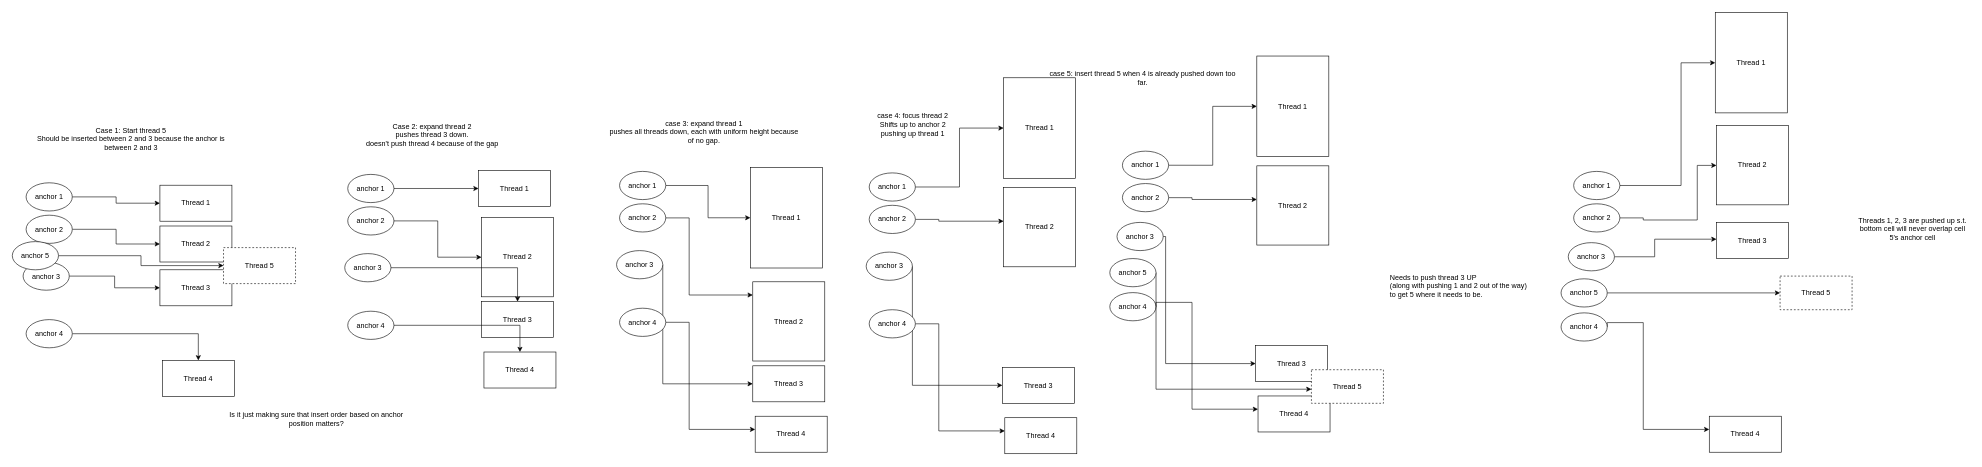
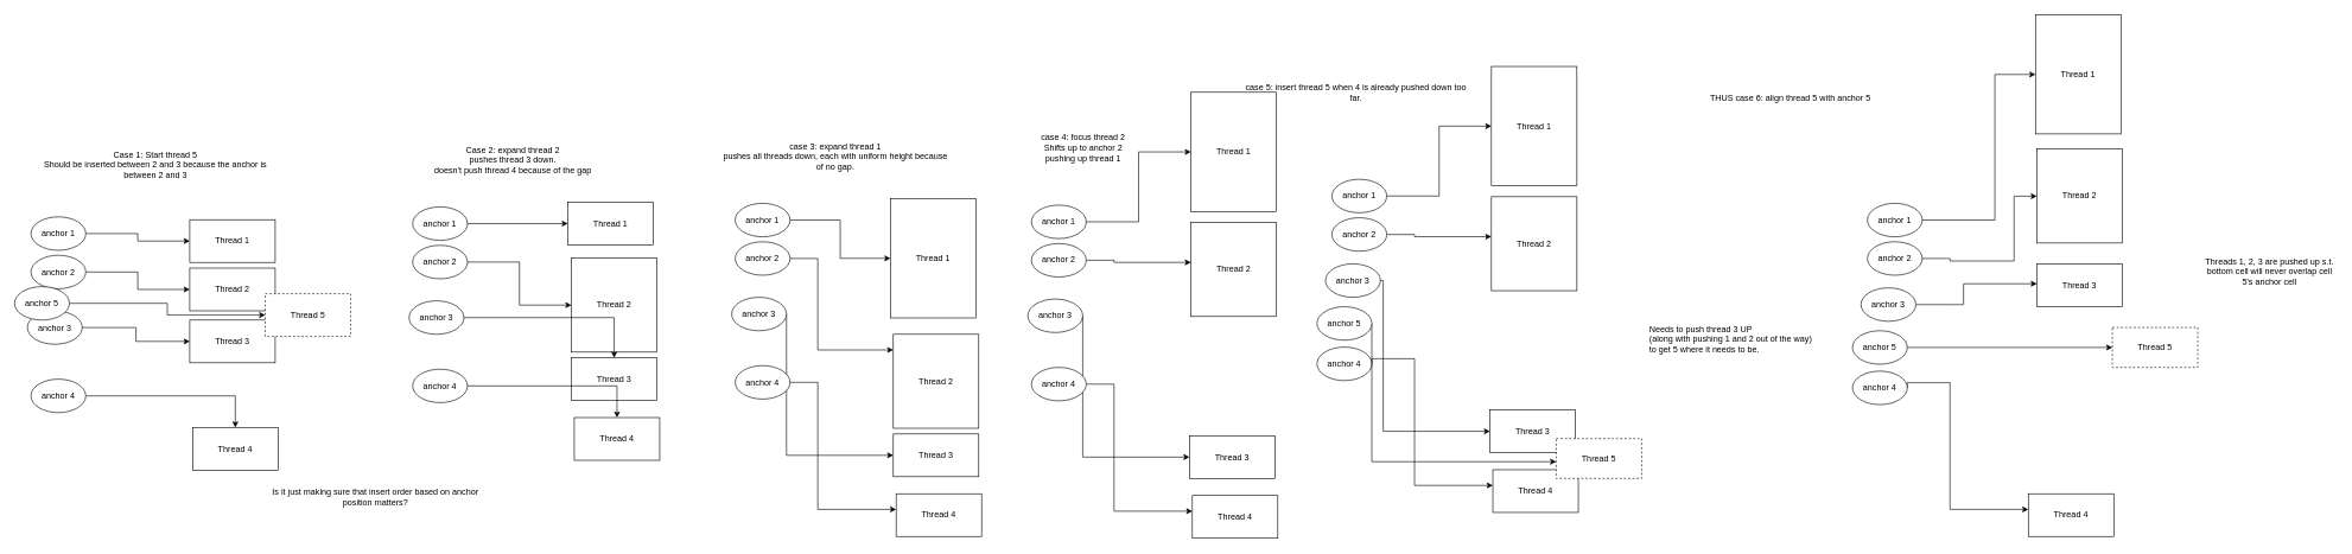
  <mxCell id="0" />
  <mxCell id="1" parent="0" />
  <mxCell id="2" value="Thread 1" style="rounded=0;whiteSpace=wrap;html=1;" vertex="1" parent="1"><mxGeometry x="266" y="308" width="120" height="60" as="geometry" /></mxCell>
  <mxCell id="3" value="Thread 2" style="rounded=0;whiteSpace=wrap;html=1;" vertex="1" parent="1"><mxGeometry x="266" y="376" width="120" height="60" as="geometry" /></mxCell>
  <mxCell id="4" value="Thread 3" style="rounded=0;whiteSpace=wrap;html=1;" vertex="1" parent="1"><mxGeometry x="266" y="449" width="120" height="60" as="geometry" /></mxCell>
  <mxCell id="5" value="Thread 4" style="rounded=0;whiteSpace=wrap;html=1;" vertex="1" parent="1"><mxGeometry x="270" y="600" width="120" height="60" as="geometry" /></mxCell>
  <mxCell id="6" style="edgeStyle=orthogonalEdgeStyle;rounded=0;orthogonalLoop=1;jettySize=auto;html=1;exitX=1;exitY=0.5;exitDx=0;exitDy=0;" edge="1" parent="1" source="7" target="2"><mxGeometry relative="1" as="geometry" /></mxCell>
  <mxCell id="7" value="anchor 1" style="ellipse;whiteSpace=wrap;html=1;" vertex="1" parent="1"><mxGeometry x="43" y="304" width="77" height="47" as="geometry" /></mxCell>
  <mxCell id="8" style="edgeStyle=orthogonalEdgeStyle;rounded=0;orthogonalLoop=1;jettySize=auto;html=1;exitX=1;exitY=0.5;exitDx=0;exitDy=0;" edge="1" parent="1" source="9" target="3"><mxGeometry relative="1" as="geometry" /></mxCell>
  <mxCell id="9" value="anchor 2" style="ellipse;whiteSpace=wrap;html=1;" vertex="1" parent="1"><mxGeometry x="43" y="358" width="77" height="47" as="geometry" /></mxCell>
  <mxCell id="10" style="edgeStyle=orthogonalEdgeStyle;rounded=0;orthogonalLoop=1;jettySize=auto;html=1;exitX=1;exitY=0.5;exitDx=0;exitDy=0;" edge="1" parent="1" source="11" target="4"><mxGeometry relative="1" as="geometry" /></mxCell>
  <mxCell id="11" value="anchor 3" style="ellipse;whiteSpace=wrap;html=1;" vertex="1" parent="1"><mxGeometry x="38" y="436" width="77" height="47" as="geometry" /></mxCell>
  <mxCell id="12" style="edgeStyle=orthogonalEdgeStyle;rounded=0;orthogonalLoop=1;jettySize=auto;html=1;exitX=1;exitY=0.5;exitDx=0;exitDy=0;" edge="1" parent="1" source="13" target="5"><mxGeometry relative="1" as="geometry" /></mxCell>
  <mxCell id="13" value="anchor 4" style="ellipse;whiteSpace=wrap;html=1;" vertex="1" parent="1"><mxGeometry x="43" y="532" width="77" height="47" as="geometry" /></mxCell>
  <mxCell id="14" value="Thread 5" style="rounded=0;whiteSpace=wrap;html=1;dashed=1;" vertex="1" parent="1"><mxGeometry x="372" y="412" width="120" height="60" as="geometry" /></mxCell>
  <mxCell id="15" style="edgeStyle=orthogonalEdgeStyle;rounded=0;orthogonalLoop=1;jettySize=auto;html=1;exitX=1;exitY=0.5;exitDx=0;exitDy=0;entryX=0;entryY=0.5;entryDx=0;entryDy=0;" edge="1" parent="1" source="16" target="14"><mxGeometry relative="1" as="geometry" /></mxCell>
  <mxCell id="16" value="anchor 5" style="ellipse;whiteSpace=wrap;html=1;" vertex="1" parent="1"><mxGeometry x="20" y="402" width="77" height="47" as="geometry" /></mxCell>
  <mxCell id="17" value="Case 1: Start thread 5&lt;br&gt;Should be inserted between 2 and 3 because the anchor is between 2 and 3" style="text;html=1;strokeColor=none;fillColor=none;align=center;verticalAlign=middle;whiteSpace=wrap;rounded=0;dashed=1;" vertex="1" parent="1"><mxGeometry x="58" y="191" width="320" height="80" as="geometry" /></mxCell>
  <mxCell id="18" value="Thread 1" style="rounded=0;whiteSpace=wrap;html=1;" vertex="1" parent="1"><mxGeometry x="797" y="283.5" width="120" height="60" as="geometry" /></mxCell>
  <mxCell id="19" value="Thread 2" style="rounded=0;whiteSpace=wrap;html=1;" vertex="1" parent="1"><mxGeometry x="802" y="362" width="120" height="132" as="geometry" /></mxCell>
  <mxCell id="20" value="Thread 3" style="rounded=0;whiteSpace=wrap;html=1;" vertex="1" parent="1"><mxGeometry x="802" y="502" width="120" height="60" as="geometry" /></mxCell>
  <mxCell id="21" value="Thread 4" style="rounded=0;whiteSpace=wrap;html=1;" vertex="1" parent="1"><mxGeometry x="806" y="586" width="120" height="60" as="geometry" /></mxCell>
  <mxCell id="22" style="edgeStyle=orthogonalEdgeStyle;rounded=0;orthogonalLoop=1;jettySize=auto;html=1;exitX=1;exitY=0.5;exitDx=0;exitDy=0;" edge="1" parent="1" source="23" target="18"><mxGeometry relative="1" as="geometry" /></mxCell>
  <mxCell id="23" value="anchor 1" style="ellipse;whiteSpace=wrap;html=1;" vertex="1" parent="1"><mxGeometry x="579" y="290" width="77" height="47" as="geometry" /></mxCell>
  <mxCell id="24" style="edgeStyle=orthogonalEdgeStyle;rounded=0;orthogonalLoop=1;jettySize=auto;html=1;exitX=1;exitY=0.5;exitDx=0;exitDy=0;" edge="1" parent="1" source="25" target="19"><mxGeometry relative="1" as="geometry" /></mxCell>
  <mxCell id="25" value="anchor 2" style="ellipse;whiteSpace=wrap;html=1;" vertex="1" parent="1"><mxGeometry x="579" y="344" width="77" height="47" as="geometry" /></mxCell>
  <mxCell id="26" style="edgeStyle=orthogonalEdgeStyle;rounded=0;orthogonalLoop=1;jettySize=auto;html=1;exitX=1;exitY=0.5;exitDx=0;exitDy=0;" edge="1" parent="1" source="27" target="20"><mxGeometry relative="1" as="geometry" /></mxCell>
  <mxCell id="27" value="anchor 3" style="ellipse;whiteSpace=wrap;html=1;" vertex="1" parent="1"><mxGeometry x="574" y="422" width="77" height="47" as="geometry" /></mxCell>
  <mxCell id="28" style="edgeStyle=orthogonalEdgeStyle;rounded=0;orthogonalLoop=1;jettySize=auto;html=1;exitX=1;exitY=0.5;exitDx=0;exitDy=0;" edge="1" parent="1" source="29" target="21"><mxGeometry relative="1" as="geometry" /></mxCell>
  <mxCell id="29" value="anchor 4" style="ellipse;whiteSpace=wrap;html=1;" vertex="1" parent="1"><mxGeometry x="579" y="518" width="77" height="47" as="geometry" /></mxCell>
  <mxCell id="30" value="Case 2: expand thread 2&lt;br&gt;pushes thread 3 down.&lt;br&gt;doesn't push thread 4 because of the gap" style="text;html=1;strokeColor=none;fillColor=none;align=center;verticalAlign=middle;whiteSpace=wrap;rounded=0;dashed=1;" vertex="1" parent="1"><mxGeometry x="560" y="185" width="320" height="80" as="geometry" /></mxCell>
  <mxCell id="31" value="Thread 1" style="rounded=0;whiteSpace=wrap;html=1;" vertex="1" parent="1"><mxGeometry x="1250" y="278.5" width="120" height="167.5" as="geometry" /></mxCell>
  <mxCell id="32" value="Thread 2" style="rounded=0;whiteSpace=wrap;html=1;" vertex="1" parent="1"><mxGeometry x="1254" y="469" width="120" height="132" as="geometry" /></mxCell>
  <mxCell id="33" value="Thread 3" style="rounded=0;whiteSpace=wrap;html=1;" vertex="1" parent="1"><mxGeometry x="1254" y="609" width="120" height="60" as="geometry" /></mxCell>
  <mxCell id="34" value="Thread 4" style="rounded=0;whiteSpace=wrap;html=1;" vertex="1" parent="1"><mxGeometry x="1258" y="693" width="120" height="60" as="geometry" /></mxCell>
  <mxCell id="35" style="edgeStyle=orthogonalEdgeStyle;rounded=0;orthogonalLoop=1;jettySize=auto;html=1;exitX=1;exitY=0.5;exitDx=0;exitDy=0;" edge="1" parent="1" source="36" target="31"><mxGeometry relative="1" as="geometry" /></mxCell>
  <mxCell id="36" value="anchor 1" style="ellipse;whiteSpace=wrap;html=1;" vertex="1" parent="1"><mxGeometry x="1032" y="285" width="77" height="47" as="geometry" /></mxCell>
  <mxCell id="37" style="edgeStyle=orthogonalEdgeStyle;rounded=0;orthogonalLoop=1;jettySize=auto;html=1;exitX=1;exitY=0.5;exitDx=0;exitDy=0;" edge="1" parent="1" source="38" target="32"><mxGeometry relative="1" as="geometry"><Array as="points"><mxPoint x="1148" y="363" /><mxPoint x="1148" y="491" /></Array></mxGeometry></mxCell>
  <mxCell id="38" value="anchor 2" style="ellipse;whiteSpace=wrap;html=1;" vertex="1" parent="1"><mxGeometry x="1032" y="339" width="77" height="47" as="geometry" /></mxCell>
  <mxCell id="39" style="edgeStyle=orthogonalEdgeStyle;rounded=0;orthogonalLoop=1;jettySize=auto;html=1;exitX=1;exitY=0.5;exitDx=0;exitDy=0;" edge="1" parent="1" source="40" target="33"><mxGeometry relative="1" as="geometry"><Array as="points"><mxPoint x="1104" y="639" /></Array></mxGeometry></mxCell>
  <mxCell id="40" value="anchor 3" style="ellipse;whiteSpace=wrap;html=1;" vertex="1" parent="1"><mxGeometry x="1027" y="417" width="77" height="47" as="geometry" /></mxCell>
  <mxCell id="41" style="edgeStyle=orthogonalEdgeStyle;rounded=0;orthogonalLoop=1;jettySize=auto;html=1;exitX=1;exitY=0.5;exitDx=0;exitDy=0;" edge="1" parent="1" source="42" target="34"><mxGeometry relative="1" as="geometry"><Array as="points"><mxPoint x="1148" y="537" /><mxPoint x="1148" y="715" /></Array></mxGeometry></mxCell>
  <mxCell id="42" value="anchor 4" style="ellipse;whiteSpace=wrap;html=1;" vertex="1" parent="1"><mxGeometry x="1032" y="513" width="77" height="47" as="geometry" /></mxCell>
  <mxCell id="43" value="case 3: expand thread 1&lt;br&gt;pushes all threads down, each with uniform height because of no gap." style="text;html=1;strokeColor=none;fillColor=none;align=center;verticalAlign=middle;whiteSpace=wrap;rounded=0;dashed=1;" vertex="1" parent="1"><mxGeometry x="1013" y="180" width="320" height="80" as="geometry" /></mxCell>
  <mxCell id="44" value="Is it just making sure that insert order based on anchor position matters?" style="text;html=1;strokeColor=none;fillColor=none;align=center;verticalAlign=middle;whiteSpace=wrap;rounded=0;dashed=1;" vertex="1" parent="1"><mxGeometry x="380" y="658" width="294" height="79" as="geometry" /></mxCell>
  <mxCell id="45" value="case 4: focus thread 2&lt;br&gt;Shifts up to anchor 2&lt;br&gt;pushing up thread 1" style="text;html=1;strokeColor=none;fillColor=none;align=center;verticalAlign=middle;whiteSpace=wrap;rounded=0;dashed=1;" vertex="1" parent="1"><mxGeometry x="1361" y="167" width="320" height="80" as="geometry" /></mxCell>
  <mxCell id="46" value="Thread 1" style="rounded=0;whiteSpace=wrap;html=1;" vertex="1" parent="1"><mxGeometry x="1672" y="129" width="120" height="167.5" as="geometry" /></mxCell>
  <mxCell id="47" value="Thread 2" style="rounded=0;whiteSpace=wrap;html=1;" vertex="1" parent="1"><mxGeometry x="1672" y="312" width="120" height="132" as="geometry" /></mxCell>
  <mxCell id="48" value="Thread 3" style="rounded=0;whiteSpace=wrap;html=1;" vertex="1" parent="1"><mxGeometry x="1670" y="611.5" width="120" height="60" as="geometry" /></mxCell>
  <mxCell id="49" value="Thread 4" style="rounded=0;whiteSpace=wrap;html=1;" vertex="1" parent="1"><mxGeometry x="1674" y="695.5" width="120" height="60" as="geometry" /></mxCell>
  <mxCell id="50" style="edgeStyle=orthogonalEdgeStyle;rounded=0;orthogonalLoop=1;jettySize=auto;html=1;exitX=1;exitY=0.5;exitDx=0;exitDy=0;" edge="1" parent="1" source="51" target="46"><mxGeometry relative="1" as="geometry" /></mxCell>
  <mxCell id="51" value="anchor 1" style="ellipse;whiteSpace=wrap;html=1;" vertex="1" parent="1"><mxGeometry x="1448" y="287.5" width="77" height="47" as="geometry" /></mxCell>
  <mxCell id="52" style="edgeStyle=orthogonalEdgeStyle;rounded=0;orthogonalLoop=1;jettySize=auto;html=1;exitX=1;exitY=0.5;exitDx=0;exitDy=0;" edge="1" parent="1" source="53" target="47"><mxGeometry relative="1" as="geometry"><Array as="points"><mxPoint x="1564" y="365" /><mxPoint x="1564" y="368" /></Array></mxGeometry></mxCell>
  <mxCell id="53" value="anchor 2" style="ellipse;whiteSpace=wrap;html=1;" vertex="1" parent="1"><mxGeometry x="1448" y="341.5" width="77" height="47" as="geometry" /></mxCell>
  <mxCell id="54" style="edgeStyle=orthogonalEdgeStyle;rounded=0;orthogonalLoop=1;jettySize=auto;html=1;exitX=1;exitY=0.5;exitDx=0;exitDy=0;" edge="1" parent="1" source="55" target="48"><mxGeometry relative="1" as="geometry"><Array as="points"><mxPoint x="1520" y="641.5" /></Array></mxGeometry></mxCell>
  <mxCell id="55" value="anchor 3" style="ellipse;whiteSpace=wrap;html=1;" vertex="1" parent="1"><mxGeometry x="1443" y="419.5" width="77" height="47" as="geometry" /></mxCell>
  <mxCell id="56" style="edgeStyle=orthogonalEdgeStyle;rounded=0;orthogonalLoop=1;jettySize=auto;html=1;exitX=1;exitY=0.5;exitDx=0;exitDy=0;" edge="1" parent="1" source="57" target="49"><mxGeometry relative="1" as="geometry"><Array as="points"><mxPoint x="1564" y="539.5" /><mxPoint x="1564" y="717.5" /></Array></mxGeometry></mxCell>
  <mxCell id="57" value="anchor 4" style="ellipse;whiteSpace=wrap;html=1;" vertex="1" parent="1"><mxGeometry x="1448" y="515.5" width="77" height="47" as="geometry" /></mxCell>
  <mxCell id="58" value="Thread 1" style="rounded=0;whiteSpace=wrap;html=1;" vertex="1" parent="1"><mxGeometry x="2094" y="92.75" width="120" height="167.5" as="geometry" /></mxCell>
  <mxCell id="59" value="Thread 2" style="rounded=0;whiteSpace=wrap;html=1;" vertex="1" parent="1"><mxGeometry x="2094" y="275.75" width="120" height="132" as="geometry" /></mxCell>
  <mxCell id="60" value="Thread 3" style="rounded=0;whiteSpace=wrap;html=1;" vertex="1" parent="1"><mxGeometry x="2092" y="575.25" width="120" height="60" as="geometry" /></mxCell>
  <mxCell id="61" value="Thread 4" style="rounded=0;whiteSpace=wrap;html=1;" vertex="1" parent="1"><mxGeometry x="2096" y="659.25" width="120" height="60" as="geometry" /></mxCell>
  <mxCell id="62" style="edgeStyle=orthogonalEdgeStyle;rounded=0;orthogonalLoop=1;jettySize=auto;html=1;exitX=1;exitY=0.5;exitDx=0;exitDy=0;" edge="1" parent="1" source="63" target="58"><mxGeometry relative="1" as="geometry" /></mxCell>
  <mxCell id="63" value="anchor 1" style="ellipse;whiteSpace=wrap;html=1;" vertex="1" parent="1"><mxGeometry x="1870" y="251.25" width="77" height="47" as="geometry" /></mxCell>
  <mxCell id="64" style="edgeStyle=orthogonalEdgeStyle;rounded=0;orthogonalLoop=1;jettySize=auto;html=1;exitX=1;exitY=0.5;exitDx=0;exitDy=0;" edge="1" parent="1" source="65" target="59"><mxGeometry relative="1" as="geometry"><Array as="points"><mxPoint x="1986" y="328.75" /><mxPoint x="1986" y="331.75" /></Array></mxGeometry></mxCell>
  <mxCell id="65" value="anchor 2" style="ellipse;whiteSpace=wrap;html=1;" vertex="1" parent="1"><mxGeometry x="1870" y="305.25" width="77" height="47" as="geometry" /></mxCell>
  <mxCell id="66" style="edgeStyle=orthogonalEdgeStyle;rounded=0;orthogonalLoop=1;jettySize=auto;html=1;exitX=1;exitY=0.5;exitDx=0;exitDy=0;" edge="1" parent="1" source="67" target="60"><mxGeometry relative="1" as="geometry"><Array as="points"><mxPoint x="1942" y="605.25" /></Array></mxGeometry></mxCell>
  <mxCell id="67" value="anchor 3" style="ellipse;whiteSpace=wrap;html=1;" vertex="1" parent="1"><mxGeometry x="1861" y="370" width="77" height="47" as="geometry" /></mxCell>
  <mxCell id="68" style="edgeStyle=orthogonalEdgeStyle;rounded=0;orthogonalLoop=1;jettySize=auto;html=1;exitX=1;exitY=0.5;exitDx=0;exitDy=0;" edge="1" parent="1" source="69" target="61"><mxGeometry relative="1" as="geometry"><Array as="points"><mxPoint x="1986" y="503.25" /><mxPoint x="1986" y="681.25" /></Array></mxGeometry></mxCell>
  <mxCell id="69" value="anchor 4" style="ellipse;whiteSpace=wrap;html=1;" vertex="1" parent="1"><mxGeometry x="1849" y="487" width="77" height="47" as="geometry" /></mxCell>
  <mxCell id="70" value="case 5: insert thread 5 when 4 is already pushed down too far." style="text;html=1;strokeColor=none;fillColor=none;align=center;verticalAlign=middle;whiteSpace=wrap;rounded=0;dashed=1;" vertex="1" parent="1"><mxGeometry x="1743.5" y="89" width="320" height="80" as="geometry" /></mxCell>
  <mxCell id="71" value="Thread 5" style="rounded=0;whiteSpace=wrap;html=1;dashed=1;" vertex="1" parent="1"><mxGeometry x="2185" y="615.5" width="120" height="56" as="geometry" /></mxCell>
  <mxCell id="72" style="edgeStyle=orthogonalEdgeStyle;rounded=0;orthogonalLoop=1;jettySize=auto;html=1;exitX=1;exitY=0.5;exitDx=0;exitDy=0;" edge="1" parent="1" source="73" target="71"><mxGeometry relative="1" as="geometry"><Array as="points"><mxPoint x="1926" y="648" /></Array></mxGeometry></mxCell>
  <mxCell id="73" value="anchor 5" style="ellipse;whiteSpace=wrap;html=1;" vertex="1" parent="1"><mxGeometry x="1849" y="430.25" width="77" height="47" as="geometry" /></mxCell>
  <mxCell id="74" value="Needs to push thread 3 UP&#10;(along with pushing 1 and 2 out of the way)&#10;to get 5 where it needs to be." style="text;strokeColor=none;fillColor=none;align=left;verticalAlign=middle;spacingLeft=4;spacingRight=4;overflow=hidden;points=[[0,0.5],[1,0.5]];portConstraint=eastwest;rotatable=0;dashed=1;" vertex="1" parent="1"><mxGeometry x="2310" y="428" width="276" height="95" as="geometry" /></mxCell>
+ <mxCell id="75" value="THUS case 6: align thread 5 with anchor 5" style="text;html=1;strokeColor=none;fillColor=none;align=center;verticalAlign=middle;whiteSpace=wrap;rounded=0;dashed=1;" vertex="1" parent="1"><mxGeometry x="2354" y="97" width="320" height="80" as="geometry" /></mxCell>
  <mxCell id="76" value="Thread 1" style="rounded=0;whiteSpace=wrap;html=1;" vertex="1" parent="1"><mxGeometry x="2858" y="20" width="120" height="167.5" as="geometry" /></mxCell>
  <mxCell id="77" value="Thread 2" style="rounded=0;whiteSpace=wrap;html=1;" vertex="1" parent="1"><mxGeometry x="2860" y="208.75" width="120" height="132" as="geometry" /></mxCell>
  <mxCell id="78" value="Thread 3" style="rounded=0;whiteSpace=wrap;html=1;" vertex="1" parent="1"><mxGeometry x="2860" y="370.25" width="120" height="60" as="geometry" /></mxCell>
  <mxCell id="79" value="Thread 4" style="rounded=0;whiteSpace=wrap;html=1;" vertex="1" parent="1"><mxGeometry x="2848" y="693" width="120" height="60" as="geometry" /></mxCell>
  <mxCell id="80" style="edgeStyle=orthogonalEdgeStyle;rounded=0;orthogonalLoop=1;jettySize=auto;html=1;exitX=1;exitY=0.5;exitDx=0;exitDy=0;" edge="1" parent="1" source="81" target="76"><mxGeometry relative="1" as="geometry"><Array as="points"><mxPoint x="2801" y="309" /><mxPoint x="2801" y="104" /></Array></mxGeometry></mxCell>
  <mxCell id="81" value="anchor 1" style="ellipse;whiteSpace=wrap;html=1;" vertex="1" parent="1"><mxGeometry x="2622" y="285" width="77" height="47" as="geometry" /></mxCell>
  <mxCell id="82" style="edgeStyle=orthogonalEdgeStyle;rounded=0;orthogonalLoop=1;jettySize=auto;html=1;exitX=1;exitY=0.5;exitDx=0;exitDy=0;" edge="1" parent="1" source="83" target="77"><mxGeometry relative="1" as="geometry"><Array as="points"><mxPoint x="2738" y="363" /><mxPoint x="2738" y="366" /><mxPoint x="2828" y="366" /><mxPoint x="2828" y="275" /></Array></mxGeometry></mxCell>
  <mxCell id="83" value="anchor 2" style="ellipse;whiteSpace=wrap;html=1;" vertex="1" parent="1"><mxGeometry x="2622" y="339" width="77" height="47" as="geometry" /></mxCell>
  <mxCell id="84" style="edgeStyle=orthogonalEdgeStyle;rounded=0;orthogonalLoop=1;jettySize=auto;html=1;exitX=1;exitY=0.5;exitDx=0;exitDy=0;" edge="1" parent="1" source="85" target="78"><mxGeometry relative="1" as="geometry"><Array as="points"><mxPoint x="2757" y="427" /><mxPoint x="2757" y="398" /><mxPoint x="2904" y="398" /></Array></mxGeometry></mxCell>
  <mxCell id="85" value="anchor 3" style="ellipse;whiteSpace=wrap;html=1;" vertex="1" parent="1"><mxGeometry x="2613" y="403.75" width="77" height="47" as="geometry" /></mxCell>
  <mxCell id="86" style="edgeStyle=orthogonalEdgeStyle;rounded=0;orthogonalLoop=1;jettySize=auto;html=1;exitX=1;exitY=0.5;exitDx=0;exitDy=0;" edge="1" parent="1" source="87" target="79"><mxGeometry relative="1" as="geometry"><Array as="points"><mxPoint x="2738" y="537" /><mxPoint x="2738" y="715" /></Array></mxGeometry></mxCell>
  <mxCell id="87" value="anchor 4" style="ellipse;whiteSpace=wrap;html=1;" vertex="1" parent="1"><mxGeometry x="2601" y="520.75" width="77" height="47" as="geometry" /></mxCell>
  <mxCell id="88" value="Thread 5" style="rounded=0;whiteSpace=wrap;html=1;dashed=1;" vertex="1" parent="1"><mxGeometry x="2966" y="459.5" width="120" height="56" as="geometry" /></mxCell>
  <mxCell id="89" style="edgeStyle=orthogonalEdgeStyle;rounded=0;orthogonalLoop=1;jettySize=auto;html=1;exitX=1;exitY=0.5;exitDx=0;exitDy=0;" edge="1" parent="1" source="90" target="88"><mxGeometry relative="1" as="geometry"><Array as="points"><mxPoint x="2997" y="488" /></Array></mxGeometry></mxCell>
  <mxCell id="90" value="anchor 5" style="ellipse;whiteSpace=wrap;html=1;" vertex="1" parent="1"><mxGeometry x="2601" y="464" width="77" height="47" as="geometry" /></mxCell>
  <mxCell id="91" value="Threads 1, 2, 3 are pushed up s.t. bottom cell will never overlap cell 5's anchor cell" style="text;html=1;strokeColor=none;fillColor=none;align=center;verticalAlign=middle;whiteSpace=wrap;rounded=0;dashed=1;" vertex="1" parent="1"><mxGeometry x="3093" y="354.5" width="188" height="52.5" as="geometry" /></mxCell>
